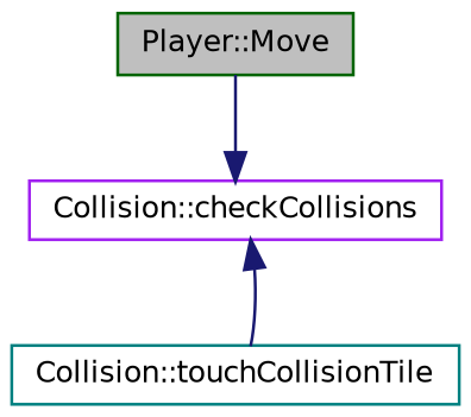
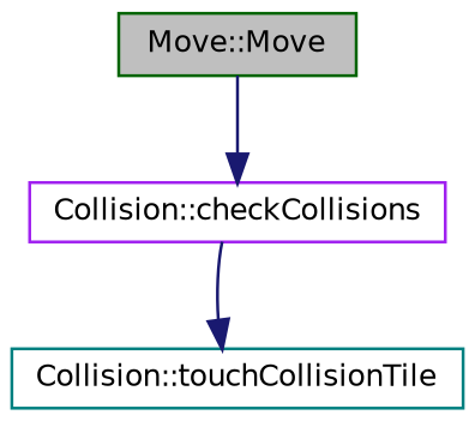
  digraph {
    rankdir=TB
    node [fillcolor=white fontname=Helvetica fontsize=10 shape=record style=filled]
    edge [color=midnightblue fontname=Helvetica fontsize=10 labelfontname=Helvetica labelfontsize=10 style=solid]
-   n1 [color=darkgreen fillcolor=grey75 fontcolor=black height=0.2 label="Player::Move" width=0.4]
+   n1 [color=darkgreen fillcolor=grey75 fontcolor=black height=0.2 label="Move::Move" width=0.4]
    n2 [color=purple height=0.2 label="Collision::checkCollisions" width=0.4]
    n3 [color=teal height=0.2 label="Collision::touchCollisionTile" width=0.4]
    n1 -> n2
-   n3 -> n2
+   n2 -> n3
  }
